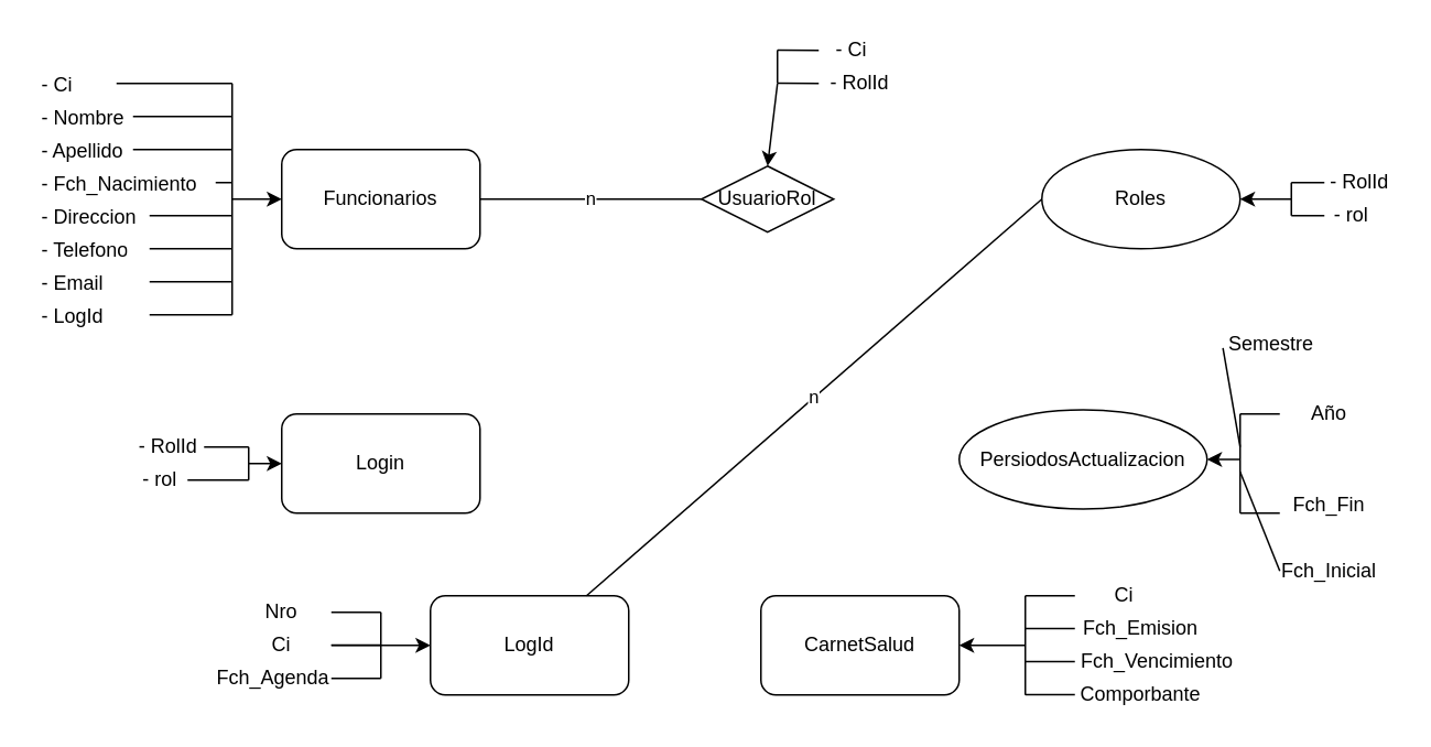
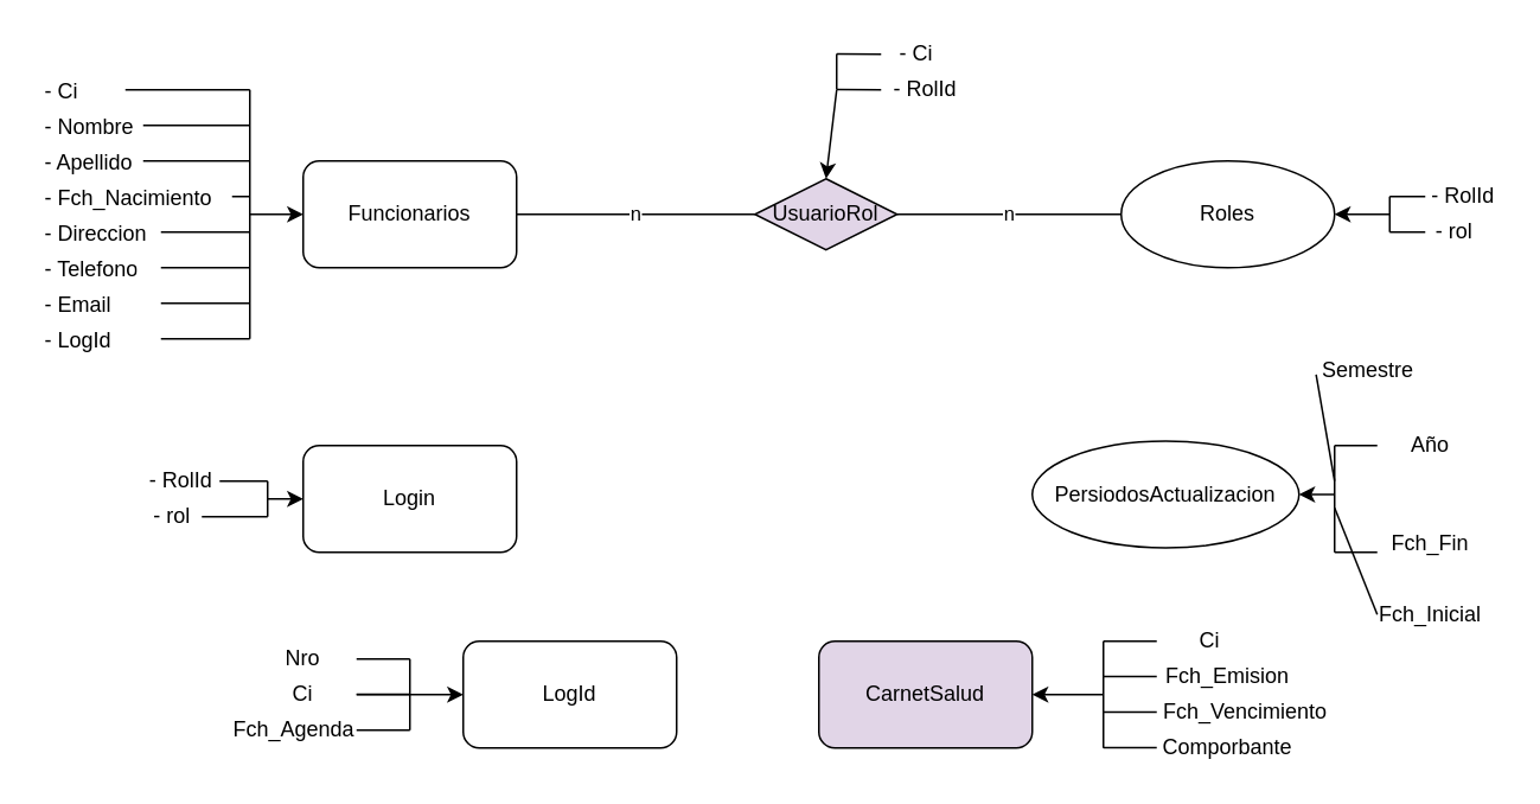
  <mxCell id="0" />
  <mxCell id="1" parent="0" />
  <mxCell id="2" value="Funcionarios" style="rounded=1;whiteSpace=wrap;html=1;" vertex="1" parent="1"><mxGeometry x="170" y="90" width="120" height="60" as="geometry" /></mxCell>
  <mxCell id="3" value="LogId" style="rounded=1;whiteSpace=wrap;html=1;" vertex="1" parent="1"><mxGeometry x="260" y="360" width="120" height="60" as="geometry" /></mxCell>
  <mxCell id="4" value="Roles" style="ellipse;whiteSpace=wrap;html=1;" vertex="1" parent="1"><mxGeometry x="630" y="90" width="120" height="60" as="geometry" /></mxCell>
- <mxCell id="5" value="CarnetSalud" style="rounded=1;whiteSpace=wrap;html=1;" vertex="1" parent="1"><mxGeometry x="460" y="360" width="120" height="60" as="geometry" /></mxCell>
+ <mxCell id="5" value="CarnetSalud" style="rounded=1;whiteSpace=wrap;html=1;fillColor=#e1d5e7;" vertex="1" parent="1"><mxGeometry x="460" y="360" width="120" height="60" as="geometry" /></mxCell>
  <mxCell id="6" value="PersiodosActualizacion" style="ellipse;whiteSpace=wrap;html=1;" vertex="1" parent="1"><mxGeometry x="580" y="247.5" width="150" height="60" as="geometry" /></mxCell>
  <mxCell id="7" value="Login" style="rounded=1;whiteSpace=wrap;html=1;" vertex="1" parent="1"><mxGeometry x="170" y="250" width="120" height="60" as="geometry" /></mxCell>
  <mxCell id="8" value="&lt;br&gt;- Ci" style="text;html=1;strokeColor=none;fillColor=none;spacing=5;spacingTop=-20;whiteSpace=wrap;overflow=hidden;rounded=0;" vertex="1" parent="1"><mxGeometry y="40" width="50" height="20" as="geometry" x="20" /></mxCell>
  <mxCell id="9" value="&lt;br&gt;- Nombre" style="text;html=1;strokeColor=none;fillColor=none;spacing=5;spacingTop=-20;whiteSpace=wrap;overflow=hidden;rounded=0;" vertex="1" parent="1"><mxGeometry y="60" width="60" height="20" as="geometry" x="20" /></mxCell>
  <mxCell id="10" value="&lt;br&gt;- Apellido" style="text;html=1;strokeColor=none;fillColor=none;spacing=5;spacingTop=-20;whiteSpace=wrap;overflow=hidden;rounded=0;" vertex="1" parent="1"><mxGeometry y="80" width="60" height="20" as="geometry" x="20" /></mxCell>
  <mxCell id="11" value="&lt;br&gt;- Fch_Nacimiento" style="text;html=1;strokeColor=none;fillColor=none;spacing=5;spacingTop=-20;whiteSpace=wrap;overflow=hidden;rounded=0;" vertex="1" parent="1"><mxGeometry y="100" width="110" height="20" as="geometry" x="20" /></mxCell>
  <mxCell id="12" value="&lt;br&gt;- Direccion" style="text;html=1;strokeColor=none;fillColor=none;spacing=5;spacingTop=-20;whiteSpace=wrap;overflow=hidden;rounded=0;" vertex="1" parent="1"><mxGeometry y="120" width="70" height="20" as="geometry" x="20" /></mxCell>
  <mxCell id="13" value="&lt;br&gt;- Telefono" style="text;html=1;strokeColor=none;fillColor=none;spacing=5;spacingTop=-20;whiteSpace=wrap;overflow=hidden;rounded=0;" vertex="1" parent="1"><mxGeometry y="140" width="70" height="20" as="geometry" x="20" /></mxCell>
  <mxCell id="14" value="&lt;br&gt;- Email" style="text;html=1;strokeColor=none;fillColor=none;spacing=5;spacingTop=-20;whiteSpace=wrap;overflow=hidden;rounded=0;" vertex="1" parent="1"><mxGeometry y="160" width="70" height="20" as="geometry" x="20" /></mxCell>
  <mxCell id="15" value="&lt;br&gt;- LogId" style="text;html=1;strokeColor=none;fillColor=none;spacing=5;spacingTop=-20;whiteSpace=wrap;overflow=hidden;rounded=0;" vertex="1" parent="1"><mxGeometry y="180" width="70" height="20" as="geometry" x="20" /></mxCell>
  <mxCell id="16" value="" style="endArrow=classic;html=1;rounded=0;entryX=0;entryY=0.5;entryDx=0;entryDy=0;" edge="1" parent="1" target="2"><mxGeometry width="50" height="50" relative="1" as="geometry"><mxPoint x="140" y="120" as="sourcePoint" /><mxPoint x="120" y="100" as="targetPoint" /></mxGeometry></mxCell>
  <mxCell id="17" value="" style="endArrow=none;html=1;rounded=0;" edge="1" parent="1"><mxGeometry width="50" height="50" relative="1" as="geometry"><mxPoint x="140" y="190" as="sourcePoint" /><mxPoint x="140" y="50" as="targetPoint" /></mxGeometry></mxCell>
  <mxCell id="18" value="" style="endArrow=none;html=1;rounded=0;entryX=1;entryY=0.5;entryDx=0;entryDy=0;" edge="1" parent="1" target="8"><mxGeometry width="50" height="50" relative="1" as="geometry"><mxPoint x="140" y="50" as="sourcePoint" /><mxPoint x="120" y="100" as="targetPoint" /></mxGeometry></mxCell>
  <mxCell id="19" value="" style="endArrow=none;html=1;rounded=0;entryX=1;entryY=0.5;entryDx=0;entryDy=0;" edge="1" parent="1" target="9"><mxGeometry width="50" height="50" relative="1" as="geometry"><mxPoint x="140" y="70" as="sourcePoint" /><mxPoint x="110" y="110" as="targetPoint" /></mxGeometry></mxCell>
  <mxCell id="20" value="" style="endArrow=none;html=1;rounded=0;entryX=1;entryY=0.5;entryDx=0;entryDy=0;" edge="1" parent="1" target="10"><mxGeometry width="50" height="50" relative="1" as="geometry"><mxPoint x="140" y="90" as="sourcePoint" /><mxPoint x="110" y="110" as="targetPoint" /></mxGeometry></mxCell>
  <mxCell id="21" value="" style="endArrow=none;html=1;rounded=0;entryX=1;entryY=0.5;entryDx=0;entryDy=0;" edge="1" parent="1" target="11"><mxGeometry width="50" height="50" relative="1" as="geometry"><mxPoint x="140" y="110" as="sourcePoint" /><mxPoint x="110" y="110" as="targetPoint" /></mxGeometry></mxCell>
  <mxCell id="22" value="" style="endArrow=none;html=1;rounded=0;exitX=1;exitY=0.5;exitDx=0;exitDy=0;" edge="1" parent="1" source="12"><mxGeometry width="50" height="50" relative="1" as="geometry"><mxPoint x="60" y="160" as="sourcePoint" /><mxPoint x="140" y="130" as="targetPoint" /></mxGeometry></mxCell>
  <mxCell id="23" value="" style="endArrow=none;html=1;rounded=0;exitX=1;exitY=0.5;exitDx=0;exitDy=0;" edge="1" parent="1" source="13"><mxGeometry width="50" height="50" relative="1" as="geometry"><mxPoint x="60" y="160" as="sourcePoint" /><mxPoint x="140" y="150" as="targetPoint" /></mxGeometry></mxCell>
  <mxCell id="24" value="" style="endArrow=none;html=1;rounded=0;exitX=1;exitY=0.5;exitDx=0;exitDy=0;" edge="1" parent="1" source="14"><mxGeometry width="50" height="50" relative="1" as="geometry"><mxPoint x="60" y="160" as="sourcePoint" /><mxPoint x="140" y="170" as="targetPoint" /></mxGeometry></mxCell>
  <mxCell id="25" value="" style="endArrow=none;html=1;rounded=0;exitX=1;exitY=0.5;exitDx=0;exitDy=0;" edge="1" parent="1" source="15"><mxGeometry width="50" height="50" relative="1" as="geometry"><mxPoint x="60" y="160" as="sourcePoint" /><mxPoint x="140" y="190" as="targetPoint" /></mxGeometry></mxCell>
  <mxCell id="26" value="- RolId" style="text;html=1;strokeColor=none;fillColor=none;align=center;verticalAlign=middle;whiteSpace=wrap;rounded=0;" vertex="1" parent="1"><mxGeometry x="801" y="100" width="43" height="20" as="geometry" /></mxCell>
  <mxCell id="27" value="- rol" style="text;html=1;strokeColor=none;fillColor=none;align=center;verticalAlign=middle;whiteSpace=wrap;rounded=0;" vertex="1" parent="1"><mxGeometry x="801" y="120" width="33" height="20" as="geometry" /></mxCell>
  <mxCell id="28" value="" style="endArrow=classic;html=1;rounded=0;entryX=1;entryY=0.5;entryDx=0;entryDy=0;" edge="1" parent="1" target="4"><mxGeometry width="50" height="50" relative="1" as="geometry"><mxPoint x="781" y="120" as="sourcePoint" /><mxPoint x="821" y="90" as="targetPoint" /></mxGeometry></mxCell>
  <mxCell id="29" value="" style="endArrow=none;html=1;rounded=0;" edge="1" parent="1"><mxGeometry width="50" height="50" relative="1" as="geometry"><mxPoint x="781" y="130" as="sourcePoint" /><mxPoint x="781" y="110" as="targetPoint" /></mxGeometry></mxCell>
  <mxCell id="30" value="" style="endArrow=none;html=1;rounded=0;entryX=0;entryY=0.5;entryDx=0;entryDy=0;" edge="1" parent="1" target="26"><mxGeometry width="50" height="50" relative="1" as="geometry"><mxPoint x="781" y="110" as="sourcePoint" /><mxPoint x="821" y="90" as="targetPoint" /></mxGeometry></mxCell>
  <mxCell id="31" value="" style="endArrow=none;html=1;rounded=0;entryX=0;entryY=0.5;entryDx=0;entryDy=0;" edge="1" parent="1" target="27"><mxGeometry width="50" height="50" relative="1" as="geometry"><mxPoint x="781" y="130" as="sourcePoint" /><mxPoint x="821" y="90" as="targetPoint" /></mxGeometry></mxCell>
  <mxCell id="32" value="" style="endArrow=classic;html=1;rounded=0;entryX=0.5;entryY=0;entryDx=0;entryDy=0;" edge="1" parent="1" target="33"><mxGeometry width="50" height="50" relative="1" as="geometry"><mxPoint x="470" y="50" as="sourcePoint" /><mxPoint x="474" y="100" as="targetPoint" /></mxGeometry></mxCell>
- <mxCell id="33" value="UsuarioRol" style="rhombus;whiteSpace=wrap;html=1;" vertex="1" parent="1"><mxGeometry x="424" y="100" width="80" height="40" as="geometry" /></mxCell>
+ <mxCell id="33" value="UsuarioRol" style="rhombus;whiteSpace=wrap;html=1;fillColor=#e1d5e7;" vertex="1" parent="1"><mxGeometry x="424" y="100" width="80" height="40" as="geometry" /></mxCell>
  <mxCell id="34" value="n" style="endArrow=none;html=1;rounded=0;exitX=1;exitY=0.5;exitDx=0;exitDy=0;entryX=0;entryY=0.5;entryDx=0;entryDy=0;" edge="1" parent="1"><mxGeometry width="50" height="50" relative="1" as="geometry"><mxPoint x="290" y="120" as="sourcePoint" /><mxPoint x="424" y="120" as="targetPoint" /><Array as="points" /></mxGeometry></mxCell>
- <mxCell id="35" value="n" style="endArrow=none;html=1;rounded=0;exitX=0;exitY=0.5;exitDx=0;exitDy=0;" edge="1" parent="1" source="4" target="3"><mxGeometry width="50" height="50" relative="1" as="geometry"><mxPoint x="580" y="240" as="sourcePoint" /><mxPoint x="630" y="190" as="targetPoint" /></mxGeometry></mxCell>
+ <mxCell id="35" value="n" style="endArrow=none;html=1;rounded=0;entryX=1;entryY=0.5;entryDx=0;entryDy=0;exitX=0;exitY=0.5;exitDx=0;exitDy=0;" edge="1" parent="1" source="4" target="33"><mxGeometry width="50" height="50" relative="1" as="geometry"><mxPoint x="580" y="240" as="sourcePoint" /><mxPoint x="630" y="190" as="targetPoint" /></mxGeometry></mxCell>
  <mxCell id="36" value="" style="endArrow=none;html=1;rounded=0;entryX=0;entryY=0.5;entryDx=0;entryDy=0;" edge="1" target="39" parent="1"><mxGeometry width="50" height="50" relative="1" as="geometry"><mxPoint x="470" y="29.84" as="sourcePoint" /><mxPoint x="490" y="29.84" as="targetPoint" /></mxGeometry></mxCell>
  <mxCell id="37" value="" style="endArrow=none;html=1;rounded=0;entryX=0;entryY=0.5;entryDx=0;entryDy=0;" edge="1" target="38" parent="1"><mxGeometry width="50" height="50" relative="1" as="geometry"><mxPoint x="470" y="49.84" as="sourcePoint" /><mxPoint x="490" y="49.84" as="targetPoint" /></mxGeometry></mxCell>
  <mxCell id="38" value="- RolId" style="text;html=1;strokeColor=none;fillColor=none;align=center;verticalAlign=middle;whiteSpace=wrap;rounded=0;" vertex="1" parent="1"><mxGeometry x="495" y="40" width="50" height="20" as="geometry" /></mxCell>
  <mxCell id="39" value="- Ci" style="text;html=1;strokeColor=none;fillColor=none;align=center;verticalAlign=middle;whiteSpace=wrap;rounded=0;" vertex="1" parent="1"><mxGeometry x="495" y="20" width="40" height="20" as="geometry" /></mxCell>
  <mxCell id="40" value="" style="endArrow=none;html=1;rounded=0;" edge="1" parent="1"><mxGeometry width="50" height="50" relative="1" as="geometry"><mxPoint x="470" y="49.84" as="sourcePoint" /><mxPoint x="470" y="29.84" as="targetPoint" /></mxGeometry></mxCell>
  <mxCell id="41" value="- RolId" style="text;html=1;strokeColor=none;fillColor=none;align=center;verticalAlign=middle;whiteSpace=wrap;rounded=0;" vertex="1" parent="1"><mxGeometry x="80" y="260" width="43" height="20" as="geometry" /></mxCell>
  <mxCell id="42" value="- rol" style="text;html=1;strokeColor=none;fillColor=none;align=center;verticalAlign=middle;whiteSpace=wrap;rounded=0;" vertex="1" parent="1"><mxGeometry x="80" y="280" width="33" height="20" as="geometry" /></mxCell>
  <mxCell id="43" value="" style="endArrow=classic;html=1;rounded=0;entryX=1;entryY=0.5;entryDx=0;entryDy=0;" edge="1" parent="1"><mxGeometry width="50" height="50" relative="1" as="geometry"><mxPoint x="150" y="280" as="sourcePoint" /><mxPoint x="170" y="280" as="targetPoint" /></mxGeometry></mxCell>
  <mxCell id="44" value="" style="endArrow=none;html=1;rounded=0;entryX=1;entryY=0.5;entryDx=0;entryDy=0;" edge="1" parent="1" target="41"><mxGeometry width="50" height="50" relative="1" as="geometry"><mxPoint x="150" y="270" as="sourcePoint" /><mxPoint x="110" y="270" as="targetPoint" /></mxGeometry></mxCell>
  <mxCell id="45" value="" style="endArrow=none;html=1;rounded=0;entryX=1;entryY=0.5;entryDx=0;entryDy=0;" edge="1" parent="1" target="42"><mxGeometry width="50" height="50" relative="1" as="geometry"><mxPoint x="150" y="290" as="sourcePoint" /><mxPoint x="361" y="250" as="targetPoint" /></mxGeometry></mxCell>
  <mxCell id="46" value="" style="endArrow=none;html=1;rounded=0;" edge="1" parent="1"><mxGeometry width="50" height="50" relative="1" as="geometry"><mxPoint x="150" y="290" as="sourcePoint" /><mxPoint x="150" y="270" as="targetPoint" /></mxGeometry></mxCell>
  <mxCell id="47" value="Año" style="text;html=1;strokeColor=none;fillColor=none;align=center;verticalAlign=middle;whiteSpace=wrap;rounded=0;" vertex="1" parent="1"><mxGeometry x="774" y="240" width="60" height="20" as="geometry" /></mxCell>
  <mxCell id="48" value="Fch_Inicial" style="text;html=1;strokeColor=none;fillColor=none;align=center;verticalAlign=middle;whiteSpace=wrap;rounded=0;" vertex="1" parent="1"><mxGeometry x="774" y="335" width="60" height="20" as="geometry" /></mxCell>
  <mxCell id="49" value="Semestre" style="text;html=1;strokeColor=none;fillColor=none;align=center;verticalAlign=middle;whiteSpace=wrap;rounded=0;" vertex="1" parent="1"><mxGeometry x="739" y="200" width="60" height="15" as="geometry" /></mxCell>
  <mxCell id="50" value="Fch_Fin" style="text;html=1;strokeColor=none;fillColor=none;align=center;verticalAlign=middle;whiteSpace=wrap;rounded=0;" vertex="1" parent="1"><mxGeometry x="774" y="295" width="60" height="20" as="geometry" /></mxCell>
  <mxCell id="51" value="" style="endArrow=classic;html=1;rounded=0;entryX=1;entryY=0.5;entryDx=0;entryDy=0;" edge="1" parent="1" target="6"><mxGeometry width="50" height="50" relative="1" as="geometry"><mxPoint x="750" y="277.5" as="sourcePoint" /><mxPoint x="780" y="257.5" as="targetPoint" /></mxGeometry></mxCell>
  <mxCell id="52" value="" style="endArrow=none;html=1;rounded=0;" edge="1" parent="1"><mxGeometry width="50" height="50" relative="1" as="geometry"><mxPoint x="750" y="310" as="sourcePoint" /><mxPoint x="750" y="250" as="targetPoint" /></mxGeometry></mxCell>
  <mxCell id="53" value="" style="endArrow=none;html=1;rounded=0;exitX=0;exitY=0.5;exitDx=0;exitDy=0;" edge="1" parent="1" source="47"><mxGeometry width="50" height="50" relative="1" as="geometry"><mxPoint x="730" y="300" as="sourcePoint" /><mxPoint x="750" y="250" as="targetPoint" /></mxGeometry></mxCell>
  <mxCell id="54" value="" style="endArrow=none;html=1;rounded=0;entryX=0;entryY=0.75;entryDx=0;entryDy=0;" edge="1" parent="1" target="50"><mxGeometry width="50" height="50" relative="1" as="geometry"><mxPoint x="750" y="310" as="sourcePoint" /><mxPoint x="770" y="300" as="targetPoint" /></mxGeometry></mxCell>
  <mxCell id="55" value="" style="endArrow=none;html=1;rounded=0;exitX=0;exitY=0.5;exitDx=0;exitDy=0;" edge="1" parent="1" source="48"><mxGeometry width="50" height="50" relative="1" as="geometry"><mxPoint x="750" y="340" as="sourcePoint" /><mxPoint x="750" y="285" as="targetPoint" /></mxGeometry></mxCell>
  <mxCell id="56" value="" style="endArrow=none;html=1;rounded=0;exitX=0.01;exitY=0.676;exitDx=0;exitDy=0;exitPerimeter=0;" edge="1" parent="1" source="49"><mxGeometry width="50" height="50" relative="1" as="geometry"><mxPoint x="750" y="340" as="sourcePoint" /><mxPoint x="750" y="270" as="targetPoint" /></mxGeometry></mxCell>
  <mxCell id="57" value="Nro" style="text;html=1;strokeColor=none;fillColor=none;align=center;verticalAlign=middle;whiteSpace=wrap;rounded=0;" vertex="1" parent="1"><mxGeometry x="140" y="360" width="60" height="20" as="geometry" /></mxCell>
  <mxCell id="58" value="" style="edgeStyle=orthogonalEdgeStyle;rounded=0;orthogonalLoop=1;jettySize=auto;html=1;" edge="1" parent="1" source="59" target="3"><mxGeometry relative="1" as="geometry" /></mxCell>
  <mxCell id="59" value="Ci" style="text;html=1;strokeColor=none;fillColor=none;align=center;verticalAlign=middle;whiteSpace=wrap;rounded=0;" vertex="1" parent="1"><mxGeometry x="140" y="380" width="60" height="20" as="geometry" /></mxCell>
  <mxCell id="60" value="Fch_Agenda" style="text;html=1;strokeColor=none;fillColor=none;align=center;verticalAlign=middle;whiteSpace=wrap;rounded=0;" vertex="1" parent="1"><mxGeometry x="130" y="400" width="70" height="20" as="geometry" /></mxCell>
  <mxCell id="61" value="" style="endArrow=none;html=1;rounded=0;exitX=1;exitY=0.5;exitDx=0;exitDy=0;" edge="1" parent="1" source="57"><mxGeometry width="50" height="50" relative="1" as="geometry"><mxPoint x="250" y="430" as="sourcePoint" /><mxPoint x="230" y="370" as="targetPoint" /></mxGeometry></mxCell>
  <mxCell id="62" value="" style="endArrow=none;html=1;rounded=0;exitX=1;exitY=0.5;exitDx=0;exitDy=0;" edge="1" parent="1"><mxGeometry width="50" height="50" relative="1" as="geometry"><mxPoint x="200" y="389.8" as="sourcePoint" /><mxPoint x="230" y="389.8" as="targetPoint" /></mxGeometry></mxCell>
  <mxCell id="63" value="" style="endArrow=none;html=1;rounded=0;exitX=1;exitY=0.5;exitDx=0;exitDy=0;" edge="1" parent="1" source="60"><mxGeometry width="50" height="50" relative="1" as="geometry"><mxPoint x="220" y="409.8" as="sourcePoint" /><mxPoint x="230" y="410" as="targetPoint" /></mxGeometry></mxCell>
  <mxCell id="64" value="" style="endArrow=none;html=1;rounded=0;" edge="1" parent="1"><mxGeometry width="50" height="50" relative="1" as="geometry"><mxPoint x="230" y="410" as="sourcePoint" /><mxPoint x="230" y="370" as="targetPoint" /></mxGeometry></mxCell>
  <mxCell id="65" value="" style="endArrow=none;html=1;rounded=0;" edge="1" parent="1"><mxGeometry width="50" height="50" relative="1" as="geometry"><mxPoint x="620" y="420" as="sourcePoint" /><mxPoint x="620" y="360" as="targetPoint" /></mxGeometry></mxCell>
  <mxCell id="66" value="Ci" style="text;html=1;strokeColor=none;fillColor=none;align=center;verticalAlign=middle;whiteSpace=wrap;rounded=0;" vertex="1" parent="1"><mxGeometry x="650" y="350" width="60" height="20" as="geometry" /></mxCell>
  <mxCell id="67" value="Fch_Emision" style="text;html=1;strokeColor=none;fillColor=none;align=center;verticalAlign=middle;whiteSpace=wrap;rounded=0;" vertex="1" parent="1"><mxGeometry x="650" y="370" width="80" height="20" as="geometry" /></mxCell>
  <mxCell id="68" value="Fch_Vencimiento" style="text;html=1;strokeColor=none;fillColor=none;align=center;verticalAlign=middle;whiteSpace=wrap;rounded=0;" vertex="1" parent="1"><mxGeometry x="650" y="390" width="100" height="20" as="geometry" /></mxCell>
  <mxCell id="69" value="Comporbante" style="text;html=1;strokeColor=none;fillColor=none;align=center;verticalAlign=middle;whiteSpace=wrap;rounded=0;" vertex="1" parent="1"><mxGeometry x="650" y="410" width="80" height="20" as="geometry" /></mxCell>
  <mxCell id="70" value="" style="endArrow=none;html=1;rounded=0;entryX=0;entryY=0.5;entryDx=0;entryDy=0;" edge="1" parent="1" target="66"><mxGeometry width="50" height="50" relative="1" as="geometry"><mxPoint x="620" y="360" as="sourcePoint" /><mxPoint x="670" y="370" as="targetPoint" /></mxGeometry></mxCell>
  <mxCell id="71" value="" style="endArrow=none;html=1;rounded=0;entryX=0;entryY=0.5;entryDx=0;entryDy=0;" edge="1" parent="1"><mxGeometry width="50" height="50" relative="1" as="geometry"><mxPoint x="620" y="379.77" as="sourcePoint" /><mxPoint x="650" y="379.77" as="targetPoint" /></mxGeometry></mxCell>
  <mxCell id="72" value="" style="endArrow=none;html=1;rounded=0;entryX=0;entryY=0.5;entryDx=0;entryDy=0;" edge="1" parent="1"><mxGeometry width="50" height="50" relative="1" as="geometry"><mxPoint x="620" y="399.77" as="sourcePoint" /><mxPoint x="650" y="399.77" as="targetPoint" /></mxGeometry></mxCell>
  <mxCell id="73" value="" style="endArrow=none;html=1;rounded=0;entryX=0;entryY=0.5;entryDx=0;entryDy=0;" edge="1" parent="1"><mxGeometry width="50" height="50" relative="1" as="geometry"><mxPoint x="620" y="419.77" as="sourcePoint" /><mxPoint x="650" y="419.77" as="targetPoint" /></mxGeometry></mxCell>
  <mxCell id="74" value="" style="endArrow=classic;html=1;rounded=0;entryX=1;entryY=0.5;entryDx=0;entryDy=0;" edge="1" parent="1" target="5"><mxGeometry width="50" height="50" relative="1" as="geometry"><mxPoint x="620" y="390" as="sourcePoint" /><mxPoint x="670" y="370" as="targetPoint" /></mxGeometry></mxCell>
